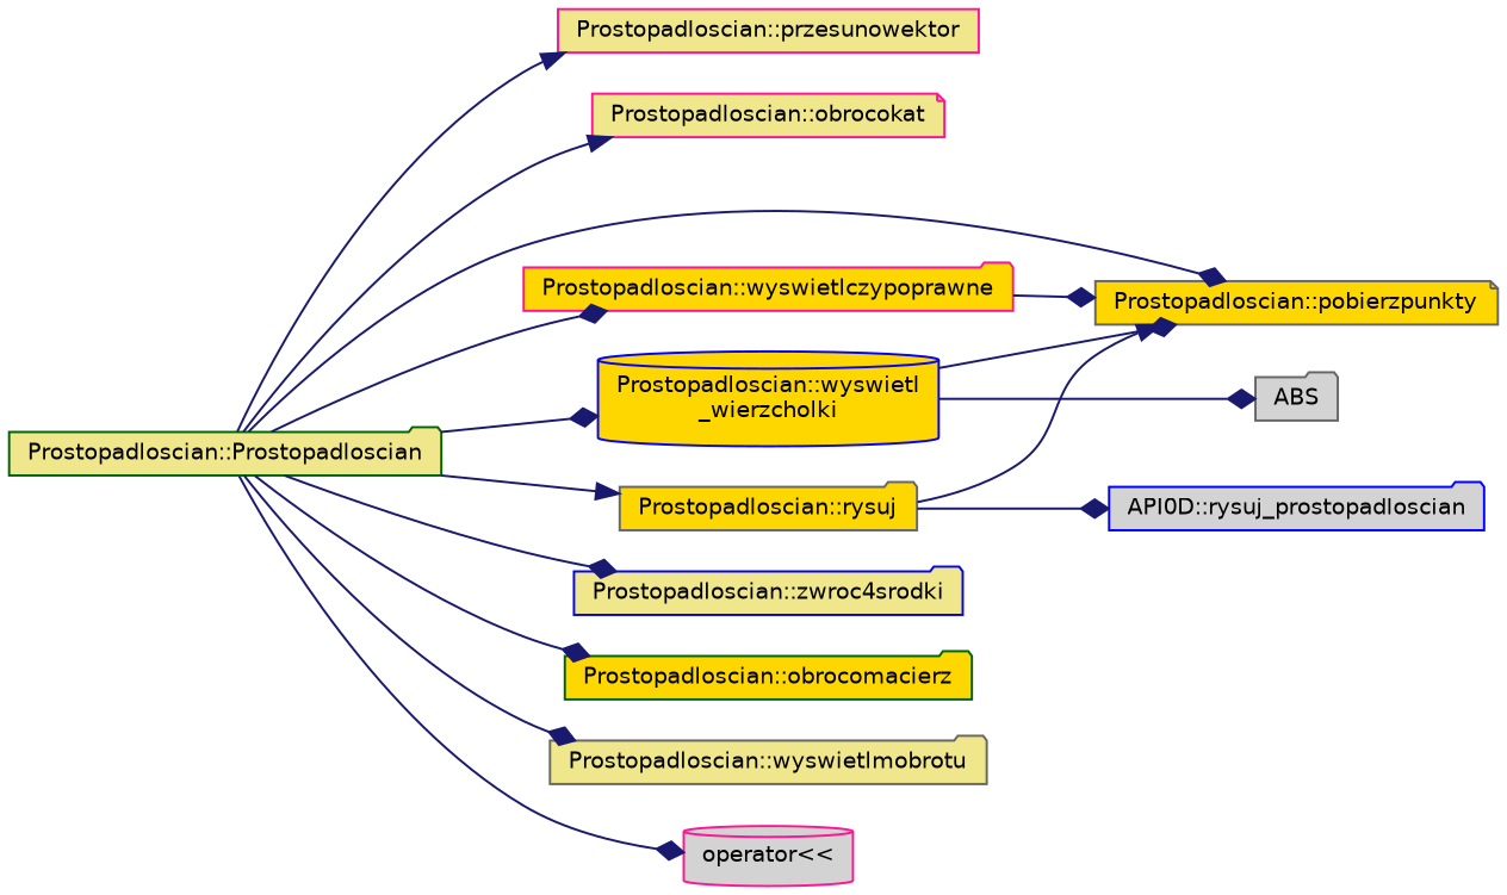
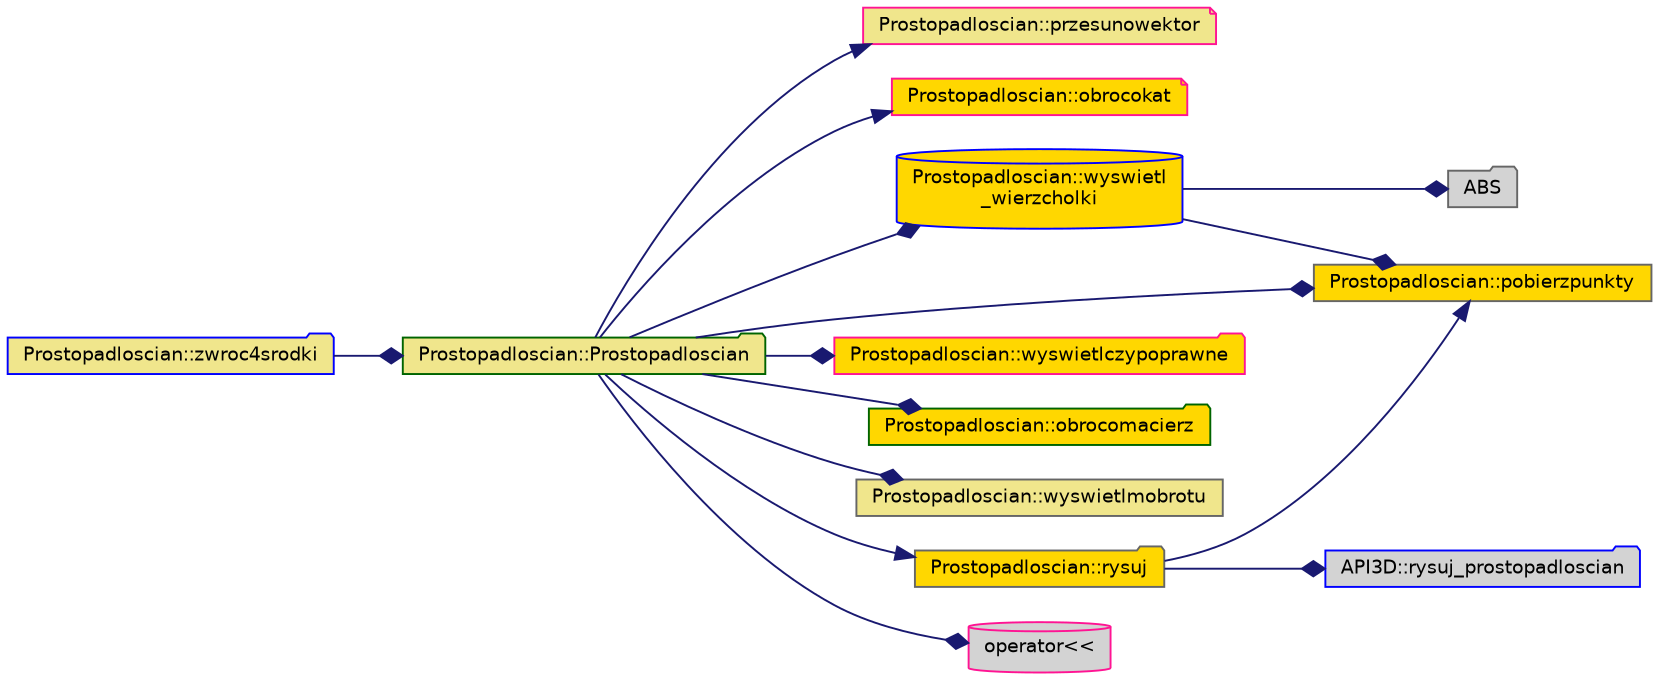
  digraph {
    fontname="DejaVu Sans"
    rankdir=LR
    node [color=deeppink fillcolor=gold fontname="DejaVu Sans" fontsize=10 shape=folder style=filled]
    edge [arrowhead=diamond color=midnightblue fontname="DejaVu Sans" fontsize=10 labelfontname=Helvetica labelfontsize=10 style=solid]
    n1 [color=darkgreen fillcolor=khaki fontcolor=black height=0.2 label="Prostopadloscian::Prostopadloscian" width=0.4]
-   n2 [fillcolor=khaki height=0.2 label="Prostopadloscian::przesunowektor" shape=box width=0.4]
-   n3 [fillcolor=khaki height=0.2 label="Prostopadloscian::obrocokat" shape=note width=0.4]
-   n4 [color=gray40 height=0.2 label="Prostopadloscian::pobierzpunkty" shape=note width=0.4]
+   n2 [fillcolor=khaki height=0.2 label="Prostopadloscian::przesunowektor" shape=note width=0.4]
+   n3 [height=0.2 label="Prostopadloscian::obrocokat" shape=note width=0.4]
+   n4 [color=gray40 height=0.2 label="Prostopadloscian::pobierzpunkty" shape=box width=0.4]
    n5 [color=blue fillcolor=khaki height=0.2 label="Prostopadloscian::zwroc4srodki" width=0.4]
    n6 [color=blue height=0.2 label="Prostopadloscian::wyswietl\l_wierzcholki" shape=cylinder width=0.4]
    n7 [height=0.2 label="Prostopadloscian::wyswietlczypoprawne" width=0.4]
    n8 [color=darkgreen height=0.2 label="Prostopadloscian::obrocomacierz" width=0.4]
-   n9 [color=gray40 fillcolor=khaki height=0.2 label="Prostopadloscian::wyswietlmobrotu" width=0.4]
+   n9 [color=gray40 fillcolor=khaki height=0.2 label="Prostopadloscian::wyswietlmobrotu" shape=box width=0.4]
    n10 [color=gray40 height=0.2 label="Prostopadloscian::rysuj" width=0.4]
    n11 [fillcolor=lightgrey height=0.2 label="operator\<\<" shape=cylinder width=0.4]
    n12 [color=gray40 fillcolor=lightgrey height=0.2 label=ABS width=0.4]
-   n13 [color=blue fillcolor=lightgrey height=0.2 label="API0D::rysuj_prostopadloscian" width=0.4]
+   n13 [color=blue fillcolor=lightgrey height=0.2 label="API3D::rysuj_prostopadloscian" width=0.4]
    n1 -> n2 [arrowhead=normal]
    n1 -> n3 [arrowhead=normal]
    n1 -> n4
-   n1 -> n5
+   n5 -> n1
    n1 -> n6
    n1 -> n7
    n1 -> n8
    n1 -> n9
    n1 -> n10 [arrowhead=normal]
    n1 -> n11
    n6 -> n4
    n6 -> n12
-   n7 -> n4
    n10 -> n4 [arrowhead=normal]
    n10 -> n13
  }
